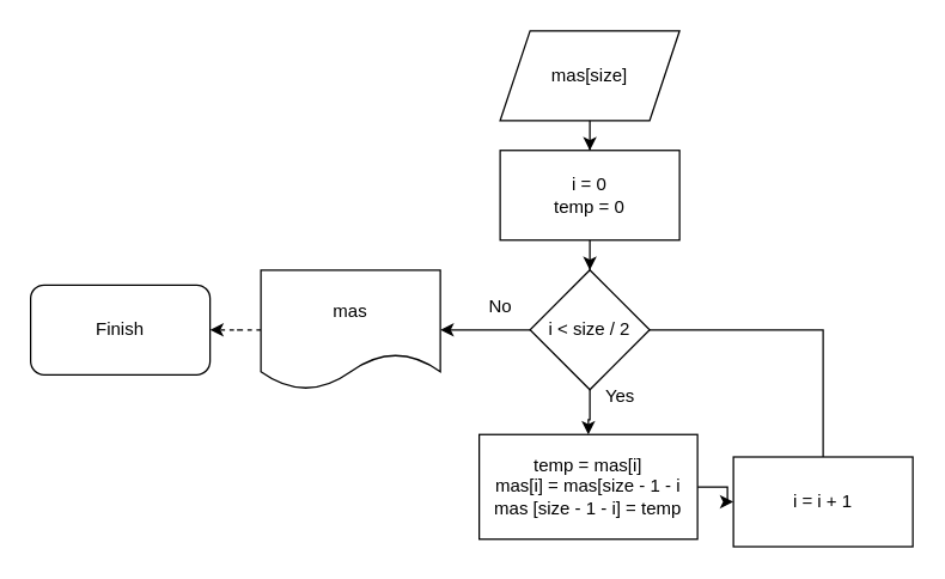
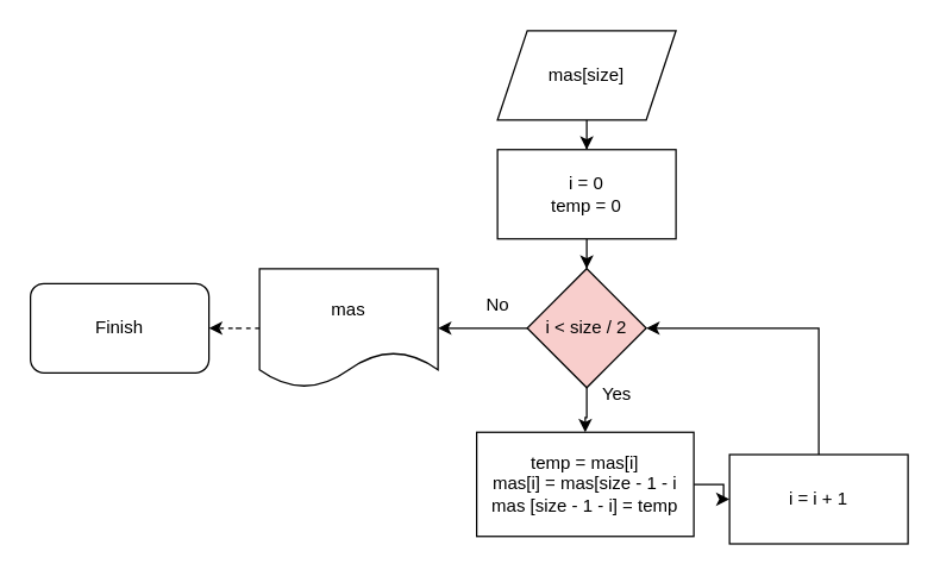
  <mxCell id="0" />
  <mxCell id="1" parent="0" />
  <mxCell id="2" value="" style="edgeStyle=orthogonalEdgeStyle;rounded=0;orthogonalLoop=1;jettySize=auto;html=1;" edge="1" parent="1" source="3" target="5"><mxGeometry relative="1" as="geometry" /></mxCell>
  <mxCell id="3" value="mas[size]" style="shape=parallelogram;perimeter=parallelogramPerimeter;whiteSpace=wrap;html=1;fixedSize=1;" vertex="1" parent="1"><mxGeometry x="334" y="20" width="120" height="60" as="geometry" /></mxCell>
  <mxCell id="4" value="" style="edgeStyle=orthogonalEdgeStyle;rounded=0;orthogonalLoop=1;jettySize=auto;html=1;" edge="1" parent="1" source="5" target="8"><mxGeometry relative="1" as="geometry" /></mxCell>
  <mxCell id="5" value="i = 0&lt;br&gt;temp = 0&lt;br&gt;" style="whiteSpace=wrap;html=1;" vertex="1" parent="1"><mxGeometry x="334" y="100" width="120" height="60" as="geometry" /></mxCell>
  <mxCell id="6" value="" style="edgeStyle=orthogonalEdgeStyle;rounded=0;orthogonalLoop=1;jettySize=auto;html=1;" edge="1" parent="1" source="8" target="10"><mxGeometry relative="1" as="geometry" /></mxCell>
  <mxCell id="7" value="" style="edgeStyle=orthogonalEdgeStyle;rounded=0;orthogonalLoop=1;jettySize=auto;html=1;" edge="1" parent="1" source="8" target="13"><mxGeometry relative="1" as="geometry" /></mxCell>
- <mxCell id="8" value="i &amp;lt; size / 2" style="rhombus;whiteSpace=wrap;html=1;" vertex="1" parent="1"><mxGeometry x="354" y="180" width="80" height="80" as="geometry" /></mxCell>
+ <mxCell id="8" value="i &amp;lt; size / 2" style="rhombus;whiteSpace=wrap;html=1;fillColor=#f8cecc;" vertex="1" parent="1"><mxGeometry x="354" y="180" width="80" height="80" as="geometry" /></mxCell>
  <mxCell id="9" value="" style="edgeStyle=orthogonalEdgeStyle;rounded=0;orthogonalLoop=1;jettySize=auto;html=1;" edge="1" parent="1" source="10" target="17"><mxGeometry relative="1" as="geometry" /></mxCell>
  <mxCell id="10" value="temp = mas[i]&lt;br&gt;mas[i] = mas[size - 1 - i&lt;br&gt;mas [size - 1 - i] = temp" style="whiteSpace=wrap;html=1;" vertex="1" parent="1"><mxGeometry x="320" y="290" width="146" height="70" as="geometry" /></mxCell>
  <mxCell id="11" value="Yes" style="text;html=1;align=center;verticalAlign=middle;resizable=0;points=[];autosize=1;strokeColor=none;fillColor=none;" vertex="1" parent="1"><mxGeometry x="394" y="250" width="40" height="30" as="geometry" /></mxCell>
  <mxCell id="12" value="" style="edgeStyle=orthogonalEdgeStyle;rounded=0;orthogonalLoop=1;jettySize=auto;html=1;dashed=1;" edge="1" parent="1" source="13" target="14"><mxGeometry relative="1" as="geometry" /></mxCell>
  <mxCell id="13" value="mas" style="shape=document;whiteSpace=wrap;html=1;boundedLbl=1;" vertex="1" parent="1"><mxGeometry x="174" y="180" width="120" height="80" as="geometry" /></mxCell>
  <mxCell id="14" value="Finish" style="rounded=1;whiteSpace=wrap;html=1;" vertex="1" parent="1"><mxGeometry x="20" y="190" width="120" height="60" as="geometry" /></mxCell>
  <mxCell id="15" value="No" style="text;html=1;align=center;verticalAlign=middle;resizable=0;points=[];autosize=1;strokeColor=none;fillColor=none;" vertex="1" parent="1"><mxGeometry x="314" y="190" width="40" height="30" as="geometry" /></mxCell>
- <mxCell id="16" style="edgeStyle=orthogonalEdgeStyle;rounded=0;orthogonalLoop=1;jettySize=auto;html=1;exitX=0.5;exitY=0;exitDx=0;exitDy=0;entryX=1;entryY=0.5;entryDx=0;entryDy=0;endArrow=none;" edge="1" parent="1" source="17" target="8"><mxGeometry relative="1" as="geometry" /></mxCell>
+ <mxCell id="16" style="edgeStyle=orthogonalEdgeStyle;rounded=0;orthogonalLoop=1;jettySize=auto;html=1;exitX=0.5;exitY=0;exitDx=0;exitDy=0;entryX=1;entryY=0.5;entryDx=0;entryDy=0;" edge="1" parent="1" source="17" target="8"><mxGeometry relative="1" as="geometry" /></mxCell>
  <mxCell id="17" value="i = i + 1" style="whiteSpace=wrap;html=1;" vertex="1" parent="1"><mxGeometry x="490" y="305" width="120" height="60" as="geometry" /></mxCell>
